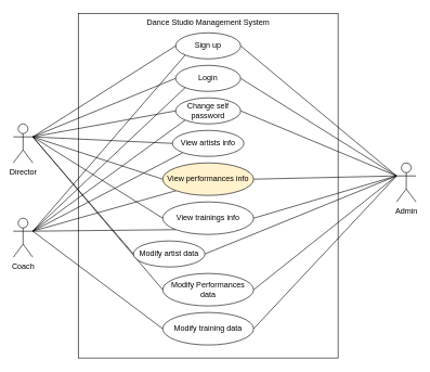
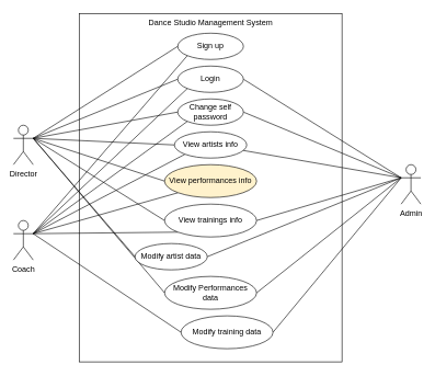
  <mxCell id="0" />
  <mxCell id="1" parent="0" />
  <mxCell id="2" value="" style="rounded=0;whiteSpace=wrap;html=1;fillColor=none;" parent="1" vertex="1"><mxGeometry x="120" y="20" width="400" height="530" as="geometry" /></mxCell>
- <mxCell id="3" style="edgeStyle=none;rounded=0;orthogonalLoop=1;jettySize=auto;html=1;exitX=0;exitY=0.333;exitDx=0;exitDy=0;exitPerimeter=0;entryX=1;entryY=0.5;entryDx=0;entryDy=0;endArrow=none;startFill=0;" parent="1" source="11" target="28" edge="1"><mxGeometry relative="1" as="geometry" /></mxCell>
+ <mxCell id="3" style="edgeStyle=none;rounded=0;orthogonalLoop=1;jettySize=auto;html=1;exitX=0;exitY=0.333;exitDx=0;exitDy=0;exitPerimeter=0;endArrow=none;startFill=0;" parent="1" source="11" target="32" edge="1"><mxGeometry relative="1" as="geometry" /></mxCell>
  <mxCell id="4" style="edgeStyle=none;rounded=0;orthogonalLoop=1;jettySize=auto;html=1;exitX=0;exitY=0.333;exitDx=0;exitDy=0;exitPerimeter=0;entryX=1;entryY=0.5;entryDx=0;entryDy=0;endArrow=none;startFill=0;" parent="1" source="11" target="29" edge="1"><mxGeometry relative="1" as="geometry" /></mxCell>
- <mxCell id="5" style="edgeStyle=none;rounded=0;orthogonalLoop=1;jettySize=auto;html=1;exitX=0;exitY=0.333;exitDx=0;exitDy=0;exitPerimeter=0;entryX=1;entryY=0.5;entryDx=0;entryDy=0;endArrow=none;startFill=0;" parent="1" source="11" target="33" edge="1"><mxGeometry relative="1" as="geometry" /></mxCell>
  <mxCell id="6" style="edgeStyle=none;rounded=0;orthogonalLoop=1;jettySize=auto;html=1;exitX=0;exitY=0.333;exitDx=0;exitDy=0;exitPerimeter=0;entryX=1;entryY=0.5;entryDx=0;entryDy=0;endArrow=none;startFill=0;" parent="1" source="11" target="34" edge="1"><mxGeometry relative="1" as="geometry" /></mxCell>
  <mxCell id="7" style="edgeStyle=none;rounded=0;orthogonalLoop=1;jettySize=auto;html=1;exitX=0;exitY=0.333;exitDx=0;exitDy=0;exitPerimeter=0;entryX=1;entryY=0.5;entryDx=0;entryDy=0;endArrow=none;startFill=0;" parent="1" source="11" target="36" edge="1"><mxGeometry relative="1" as="geometry" /></mxCell>
  <mxCell id="8" style="edgeStyle=none;rounded=0;orthogonalLoop=1;jettySize=auto;html=1;exitX=0;exitY=0.333;exitDx=0;exitDy=0;exitPerimeter=0;entryX=1;entryY=0.5;entryDx=0;entryDy=0;endArrow=none;startFill=0;" parent="1" source="11" target="35" edge="1"><mxGeometry relative="1" as="geometry" /></mxCell>
  <mxCell id="9" style="edgeStyle=none;rounded=0;orthogonalLoop=1;jettySize=auto;html=1;exitX=0;exitY=0.333;exitDx=0;exitDy=0;exitPerimeter=0;entryX=1;entryY=0.5;entryDx=0;entryDy=0;endArrow=none;startFill=0;" parent="1" source="11" target="37" edge="1"><mxGeometry relative="1" as="geometry" /></mxCell>
  <mxCell id="10" style="edgeStyle=none;rounded=0;orthogonalLoop=1;jettySize=auto;html=1;exitX=0;exitY=0.333;exitDx=0;exitDy=0;exitPerimeter=0;entryX=1;entryY=0.5;entryDx=0;entryDy=0;endArrow=none;startFill=0;" parent="1" source="11" target="38" edge="1"><mxGeometry relative="1" as="geometry" /></mxCell>
  <mxCell id="11" value="Admin" style="shape=umlActor;verticalLabelPosition=bottom;verticalAlign=top;html=1;" parent="1" vertex="1"><mxGeometry x="610" y="250" width="30" height="60" as="geometry" /></mxCell>
  <mxCell id="12" style="edgeStyle=none;rounded=0;orthogonalLoop=1;jettySize=auto;html=1;exitX=1;exitY=0.333;exitDx=0;exitDy=0;exitPerimeter=0;entryX=0;entryY=0.5;entryDx=0;entryDy=0;endArrow=none;startFill=0;" parent="1" source="20" target="29" edge="1"><mxGeometry relative="1" as="geometry" /></mxCell>
  <mxCell id="13" style="edgeStyle=none;rounded=0;orthogonalLoop=1;jettySize=auto;html=1;exitX=1;exitY=0.333;exitDx=0;exitDy=0;exitPerimeter=0;entryX=0;entryY=0.5;entryDx=0;entryDy=0;endArrow=none;startFill=0;" parent="1" source="20" target="32" edge="1"><mxGeometry relative="1" as="geometry" /></mxCell>
  <mxCell id="14" style="edgeStyle=none;rounded=0;orthogonalLoop=1;jettySize=auto;html=1;exitX=1;exitY=0.333;exitDx=0;exitDy=0;exitPerimeter=0;entryX=0;entryY=0.5;entryDx=0;entryDy=0;endArrow=none;startFill=0;" parent="1" source="20" target="33" edge="1"><mxGeometry relative="1" as="geometry" /></mxCell>
  <mxCell id="15" style="edgeStyle=none;rounded=0;orthogonalLoop=1;jettySize=auto;html=1;exitX=1;exitY=0.333;exitDx=0;exitDy=0;exitPerimeter=0;entryX=0;entryY=0.5;entryDx=0;entryDy=0;endArrow=none;startFill=0;" parent="1" source="20" target="34" edge="1"><mxGeometry relative="1" as="geometry" /></mxCell>
  <mxCell id="16" style="edgeStyle=none;rounded=0;orthogonalLoop=1;jettySize=auto;html=1;exitX=1;exitY=0.333;exitDx=0;exitDy=0;exitPerimeter=0;entryX=0;entryY=0.5;entryDx=0;entryDy=0;endArrow=none;startFill=0;" parent="1" source="20" target="36" edge="1"><mxGeometry relative="1" as="geometry" /></mxCell>
  <mxCell id="17" style="edgeStyle=none;rounded=0;orthogonalLoop=1;jettySize=auto;html=1;exitX=1;exitY=0.333;exitDx=0;exitDy=0;exitPerimeter=0;endArrow=none;startFill=0;entryX=0;entryY=0.5;entryDx=0;entryDy=0;" parent="1" source="20" target="35" edge="1"><mxGeometry relative="1" as="geometry"><mxPoint x="281" y="426" as="targetPoint" /></mxGeometry></mxCell>
  <mxCell id="18" style="edgeStyle=none;rounded=0;orthogonalLoop=1;jettySize=auto;html=1;exitX=1;exitY=0.333;exitDx=0;exitDy=0;exitPerimeter=0;entryX=0;entryY=0.5;entryDx=0;entryDy=0;endArrow=none;startFill=0;" parent="1" source="27" target="37" edge="1"><mxGeometry relative="1" as="geometry" /></mxCell>
  <mxCell id="19" style="edgeStyle=none;rounded=0;orthogonalLoop=1;jettySize=auto;html=1;exitX=1;exitY=0.333;exitDx=0;exitDy=0;exitPerimeter=0;entryX=0;entryY=0.5;entryDx=0;entryDy=0;endArrow=none;startFill=0;" parent="1" source="20" target="38" edge="1"><mxGeometry relative="1" as="geometry" /></mxCell>
  <mxCell id="20" value="Director" style="shape=umlActor;verticalLabelPosition=bottom;verticalAlign=top;html=1;" parent="1" vertex="1"><mxGeometry x="20" y="190" width="30" height="60" as="geometry" /></mxCell>
  <mxCell id="21" style="edgeStyle=none;rounded=0;orthogonalLoop=1;jettySize=auto;html=1;exitX=1;exitY=0.333;exitDx=0;exitDy=0;exitPerimeter=0;entryX=0;entryY=1;entryDx=0;entryDy=0;endArrow=none;startFill=0;" parent="1" source="27" target="28" edge="1"><mxGeometry relative="1" as="geometry" /></mxCell>
  <mxCell id="22" style="edgeStyle=none;rounded=0;orthogonalLoop=1;jettySize=auto;html=1;exitX=1;exitY=0.333;exitDx=0;exitDy=0;exitPerimeter=0;entryX=0;entryY=1;entryDx=0;entryDy=0;endArrow=none;startFill=0;" parent="1" source="27" target="29" edge="1"><mxGeometry relative="1" as="geometry" /></mxCell>
  <mxCell id="23" style="edgeStyle=none;rounded=0;orthogonalLoop=1;jettySize=auto;html=1;exitX=1;exitY=0.333;exitDx=0;exitDy=0;exitPerimeter=0;entryX=0;entryY=1;entryDx=0;entryDy=0;endArrow=none;startFill=0;" parent="1" source="27" target="32" edge="1"><mxGeometry relative="1" as="geometry" /></mxCell>
  <mxCell id="24" style="edgeStyle=none;rounded=0;orthogonalLoop=1;jettySize=auto;html=1;exitX=1;exitY=0.333;exitDx=0;exitDy=0;exitPerimeter=0;entryX=0;entryY=1;entryDx=0;entryDy=0;endArrow=none;startFill=0;" parent="1" source="27" target="33" edge="1"><mxGeometry relative="1" as="geometry" /></mxCell>
  <mxCell id="25" style="edgeStyle=none;rounded=0;orthogonalLoop=1;jettySize=auto;html=1;exitX=1;exitY=0.333;exitDx=0;exitDy=0;exitPerimeter=0;entryX=0;entryY=1;entryDx=0;entryDy=0;endArrow=none;startFill=0;" parent="1" source="27" target="34" edge="1"><mxGeometry relative="1" as="geometry" /></mxCell>
  <mxCell id="26" style="edgeStyle=none;rounded=0;orthogonalLoop=1;jettySize=auto;html=1;exitX=1;exitY=0.333;exitDx=0;exitDy=0;exitPerimeter=0;entryX=0;entryY=1;entryDx=0;entryDy=0;endArrow=none;startFill=0;" parent="1" source="27" target="38" edge="1"><mxGeometry relative="1" as="geometry" /></mxCell>
  <mxCell id="27" value="Coach" style="shape=umlActor;verticalLabelPosition=bottom;verticalAlign=top;html=1;" parent="1" vertex="1"><mxGeometry x="20" y="335" width="30" height="60" as="geometry" /></mxCell>
  <mxCell id="28" value="Sign up" style="ellipse;whiteSpace=wrap;html=1;" parent="1" vertex="1"><mxGeometry x="270" y="50" width="100" height="40" as="geometry" /></mxCell>
  <mxCell id="29" value="Login" style="ellipse;whiteSpace=wrap;html=1;" parent="1" vertex="1"><mxGeometry x="270" y="100" width="100" height="40" as="geometry" /></mxCell>
  <mxCell id="30" style="edgeStyle=none;rounded=0;orthogonalLoop=1;jettySize=auto;html=1;exitX=1;exitY=0.333;exitDx=0;exitDy=0;exitPerimeter=0;entryX=0;entryY=0.5;entryDx=0;entryDy=0;endArrow=none;startFill=0;" parent="1" source="20" target="28" edge="1"><mxGeometry relative="1" as="geometry" /></mxCell>
  <mxCell id="31" value="Dance Studio Management System" style="text;html=1;align=center;verticalAlign=middle;resizable=0;points=[];autosize=1;strokeColor=none;fillColor=none;" parent="1" vertex="1"><mxGeometry x="215" y="20" width="210" height="30" as="geometry" /></mxCell>
  <mxCell id="32" value="View artists info" style="ellipse;whiteSpace=wrap;html=1;" parent="1" vertex="1"><mxGeometry x="265" y="200" width="110" height="40" as="geometry" /></mxCell>
  <mxCell id="33" value="View performances info" style="ellipse;whiteSpace=wrap;html=1;fillColor=#fff2cc;" parent="1" vertex="1"><mxGeometry x="250" y="250" width="140" height="50" as="geometry" /></mxCell>
  <mxCell id="34" value="View trainings info" style="ellipse;whiteSpace=wrap;html=1;" parent="1" vertex="1"><mxGeometry x="250" y="310" width="140" height="50" as="geometry" /></mxCell>
  <mxCell id="35" value="Modify Performances data" style="ellipse;whiteSpace=wrap;html=1;" parent="1" vertex="1"><mxGeometry x="250" y="420" width="140" height="50" as="geometry" /></mxCell>
  <mxCell id="36" value="Modify artist data" style="ellipse;whiteSpace=wrap;html=1;" parent="1" vertex="1"><mxGeometry x="205" y="370" width="110" height="40" as="geometry" /></mxCell>
- <mxCell id="37" value="Modify training data" style="ellipse;whiteSpace=wrap;html=1;" parent="1" vertex="1"><mxGeometry x="250" y="480" width="140" height="50" as="geometry" /></mxCell>
+ <mxCell id="37" value="Modify training data" style="ellipse;whiteSpace=wrap;html=1;" parent="1" vertex="1"><mxGeometry x="275" y="480" width="140" height="50" as="geometry" /></mxCell>
  <mxCell id="38" value="Change self password" style="ellipse;whiteSpace=wrap;html=1;" parent="1" vertex="1"><mxGeometry x="270" y="150" width="100" height="40" as="geometry" /></mxCell>
